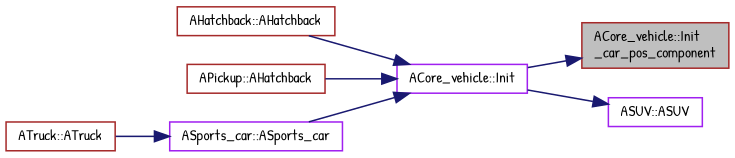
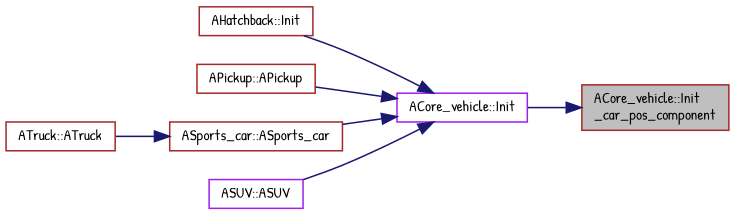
  digraph {
    fontname="Patrick Hand"
    rankdir=RL
    node [color=brown fillcolor=white fontname="Patrick Hand" fontsize=10 shape=record style=filled]
    edge [color=midnightblue dir=back fontname="Patrick Hand" fontsize=10 labelfontname=Helvetica labelfontsize=10 style=solid]
    n1 [fillcolor=grey75 fontcolor=black height=0.2 label="ACore_vehicle::Init\l_car_pos_component" width=0.4]
    n2 [color=purple height=0.2 label="ACore_vehicle::Init" width=0.4]
-   n3 [height=0.2 label="AHatchback::AHatchback" width=0.4]
-   n4 [height=0.2 label="APickup::AHatchback" width=0.4]
-   n5 [color=purple height=0.2 label="ASports_car::ASports_car" width=0.4]
+   n3 [height=0.2 label="AHatchback::Init" width=0.4]
+   n4 [height=0.2 label="APickup::APickup" width=0.4]
+   n5 [height=0.2 label="ASports_car::ASports_car" width=0.4]
    n6 [color=purple height=0.2 label="ASUV::ASUV" width=0.4]
    n7 [height=0.2 label="ATruck::ATruck" width=0.4]
    n1 -> n2
    n2 -> n3
    n2 -> n4
    n2 -> n5
-   n6 -> n2
+   n2 -> n6
    n5 -> n7
  }
